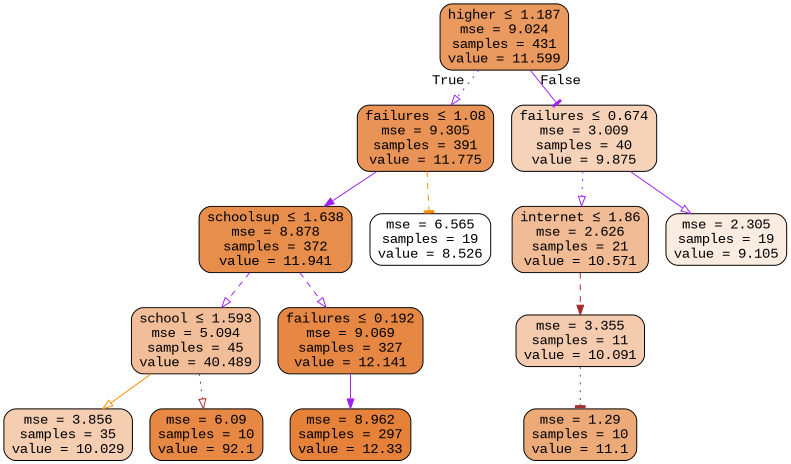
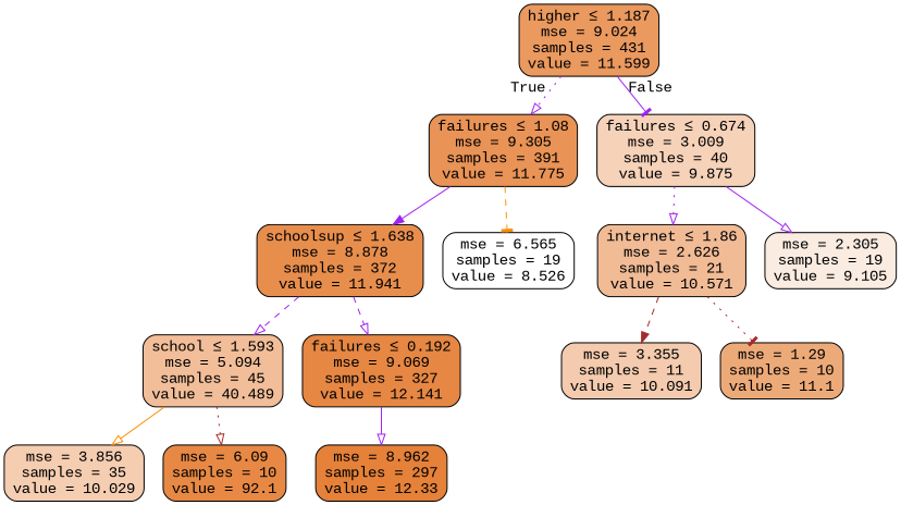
  digraph {
    fontname="Liberation Mono"
    node [color=black fontname="Liberation Mono" shape=box style="filled, rounded"]
    edge [arrowhead=onormal color=purple fontname="Liberation Mono" style=solid]
    n1 [fillcolor="#ea995f" label=<higher &le; 1.187<br/>mse = 9.024<br/>samples = 431<br/>value = 11.599>]
    n2 [fillcolor="#e99356" label=<failures &le; 1.08<br/>mse = 9.305<br/>samples = 391<br/>value = 11.775>]
    n3 [fillcolor="#f6d2b9" label=<failures &le; 0.674<br/>mse = 3.009<br/>samples = 40<br/>value = 9.875>]
    n4 [fillcolor="#e88e4d" label=<schoolsup &le; 1.638<br/>mse = 8.878<br/>samples = 372<br/>value = 11.941>]
    n5 [fillcolor="#ffffff" label=<mse = 6.565<br/>samples = 19<br/>value = 8.526>]
    n6 [fillcolor="#f1bb95" label=<internet &le; 1.86<br/>mse = 2.626<br/>samples = 21<br/>value = 10.571>]
    n7 [fillcolor="#fbece1" label=<mse = 2.305<br/>samples = 19<br/>value = 9.105>]
    n8 [fillcolor="#f2be99" label=<school &le; 1.593<br/>mse = 5.094<br/>samples = 45<br/>value = 40.489>]
    n9 [fillcolor="#e68743" label=<failures &le; 0.192<br/>mse = 9.069<br/>samples = 327<br/>value = 12.141>]
    n10 [fillcolor="#f5cdb1" label=<mse = 3.856<br/>samples = 35<br/>value = 10.029>]
    n11 [fillcolor="#e78945" label=<mse = 6.09<br/>samples = 10<br/>value = 92.1>]
    n12 [fillcolor="#e58139" label=<mse = 8.962<br/>samples = 297<br/>value = 12.33>]
    n13 [fillcolor="#f4cbae" label=<mse = 3.355<br/>samples = 11<br/>value = 10.091>]
    n14 [fillcolor="#edaa79" label=<mse = 1.29<br/>samples = 10<br/>value = 11.1>]
    n1 -> n2 [headlabel=True labelangle=45 labeldistance=2.5 style=dotted]
    n1 -> n3 [arrowhead=tee headlabel=False labelangle=-45 labeldistance=2.5]
    n2 -> n4 [arrowhead=normal]
    n2 -> n5 [arrowhead=tee color=darkorange style=dashed]
    n3 -> n6 [style=dotted]
    n3 -> n7
    n4 -> n8 [style=dashed]
    n4 -> n9 [style=dashed]
    n6 -> n13 [arrowhead=normal color=brown style=dashed]
-   n13 -> n14 [arrowhead=tee color=brown style=dotted]
+   n6 -> n14 [arrowhead=tee color=brown style=dotted]
    n8 -> n10 [color=darkorange]
    n8 -> n11 [color=brown style=dotted]
-   n9 -> n12 [arrowhead=normal]
+   n9 -> n12
  }
